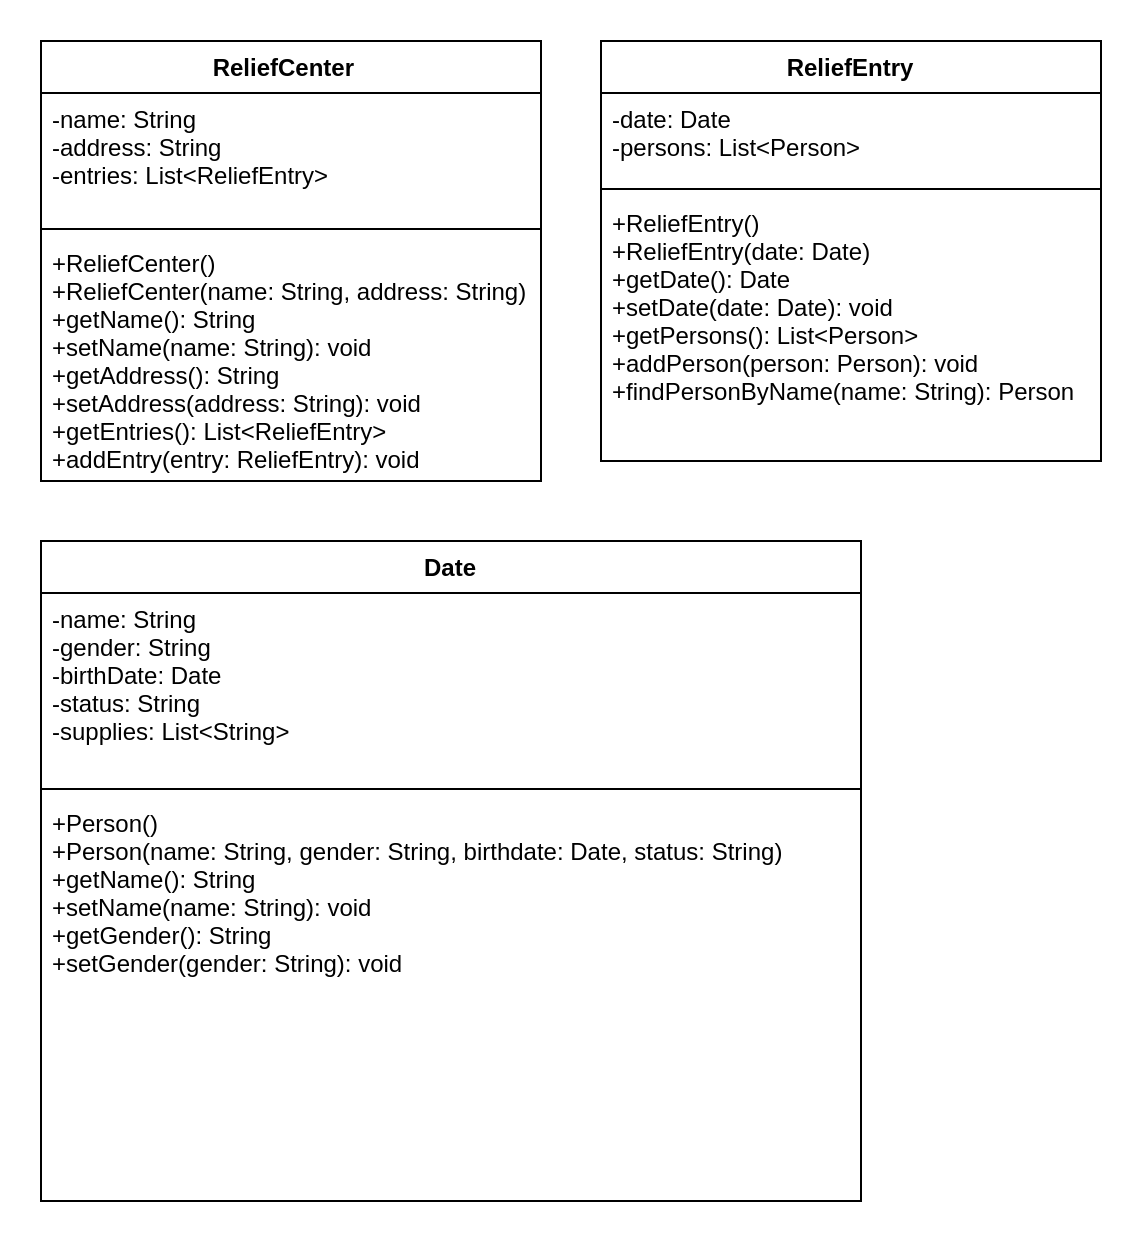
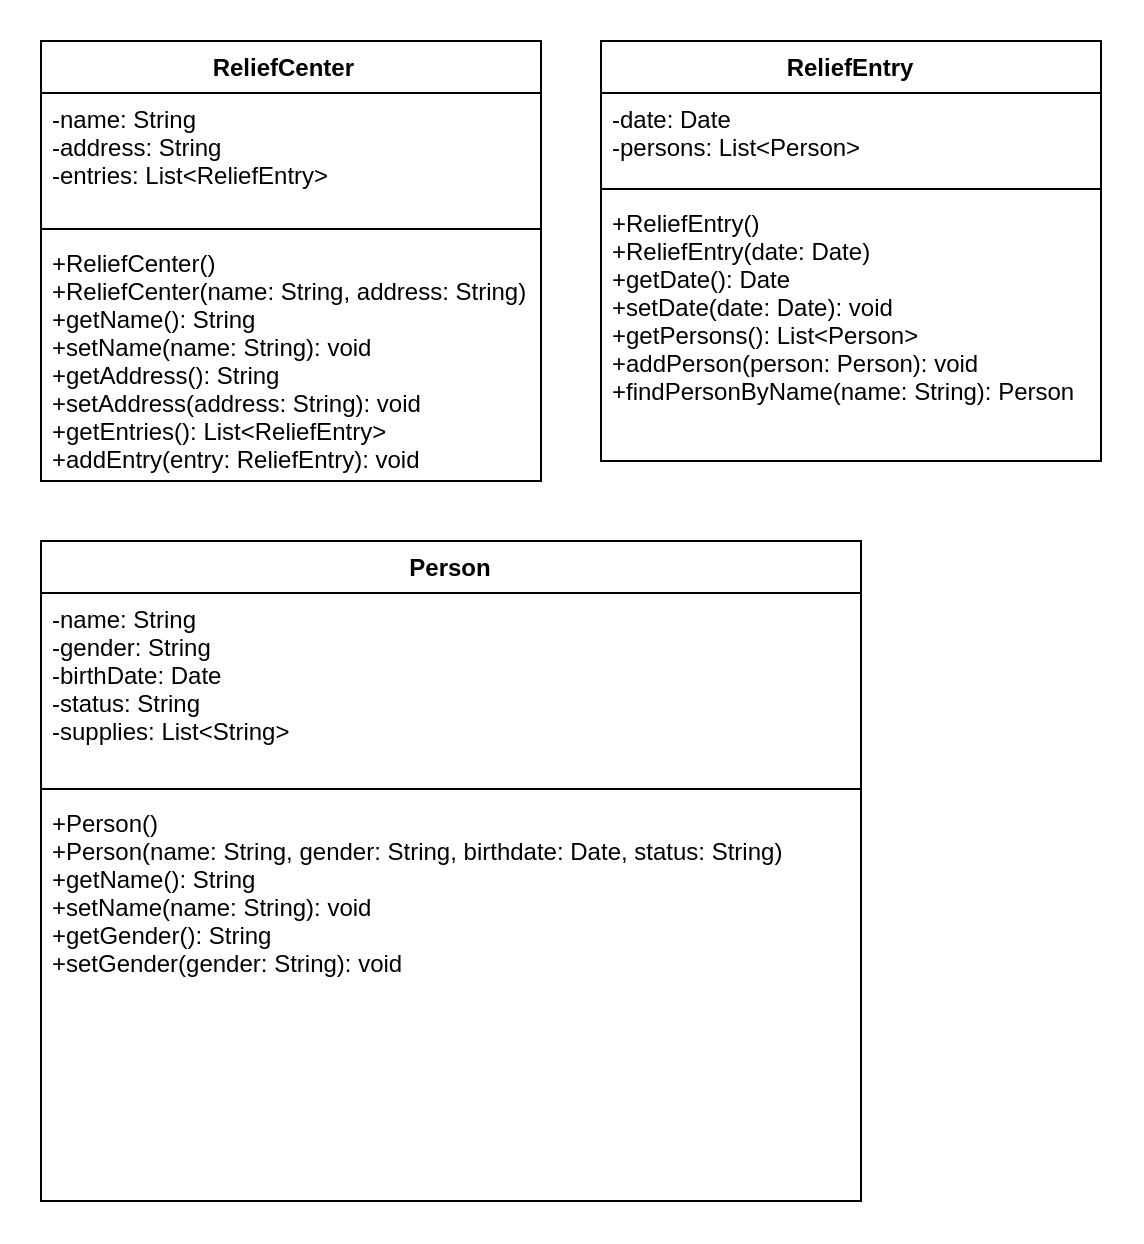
  <mxCell id="0" />
  <mxCell id="1" parent="0" />
  <mxCell id="2" value="ReliefCenter  " style="swimlane;fontStyle=1;align=center;verticalAlign=top;childLayout=stackLayout;horizontal=1;startSize=26;horizontalStack=0;resizeParent=1;resizeParentMax=0;resizeLast=0;collapsible=1;marginBottom=0;" vertex="1" parent="1"><mxGeometry x="20" y="20" width="250" height="220" as="geometry" /></mxCell>
  <mxCell id="3" value="-name: String&#10;-address: String&#10;-entries: List&lt;ReliefEntry&gt;" style="text;strokeColor=none;fillColor=none;align=left;verticalAlign=top;spacingLeft=4;spacingRight=4;overflow=hidden;rotatable=0;points=[[0,0.5],[1,0.5]];portConstraint=eastwest;" vertex="1" parent="2"><mxGeometry y="26" width="250" height="64" as="geometry" /></mxCell>
  <mxCell id="4" value="" style="line;strokeWidth=1;fillColor=none;align=left;verticalAlign=middle;spacingTop=-1;spacingLeft=3;spacingRight=3;rotatable=0;labelPosition=right;points=[];portConstraint=eastwest;strokeColor=inherit;" vertex="1" parent="2"><mxGeometry y="90" width="250" height="8" as="geometry" /></mxCell>
  <mxCell id="5" value="+ReliefCenter()&#10;+ReliefCenter(name: String, address: String)&#10;+getName(): String&#10;+setName(name: String): void&#10;+getAddress(): String&#10;+setAddress(address: String): void&#10;+getEntries(): List&lt;ReliefEntry&gt;&#10;+addEntry(entry: ReliefEntry): void" style="text;strokeColor=none;fillColor=none;align=left;verticalAlign=top;spacingLeft=4;spacingRight=4;overflow=hidden;rotatable=0;points=[[0,0.5],[1,0.5]];portConstraint=eastwest;" vertex="1" parent="2"><mxGeometry y="98" width="250" height="122" as="geometry" /></mxCell>
  <mxCell id="6" value="ReliefEntry" style="swimlane;fontStyle=1;align=center;verticalAlign=top;childLayout=stackLayout;horizontal=1;startSize=26;horizontalStack=0;resizeParent=1;resizeParentMax=0;resizeLast=0;collapsible=1;marginBottom=0;" vertex="1" parent="1"><mxGeometry x="300" y="20" width="250" height="210" as="geometry" /></mxCell>
  <mxCell id="7" value="-date: Date&#10;-persons: List&lt;Person&gt;" style="text;strokeColor=none;fillColor=none;align=left;verticalAlign=top;spacingLeft=4;spacingRight=4;overflow=hidden;rotatable=0;points=[[0,0.5],[1,0.5]];portConstraint=eastwest;" vertex="1" parent="6"><mxGeometry y="26" width="250" height="44" as="geometry" /></mxCell>
  <mxCell id="8" value="" style="line;strokeWidth=1;fillColor=none;align=left;verticalAlign=middle;spacingTop=-1;spacingLeft=3;spacingRight=3;rotatable=0;labelPosition=right;points=[];portConstraint=eastwest;strokeColor=inherit;" vertex="1" parent="6"><mxGeometry y="70" width="250" height="8" as="geometry" /></mxCell>
  <mxCell id="9" value="+ReliefEntry()&#10;+ReliefEntry(date: Date)&#10;+getDate(): Date&#10;+setDate(date: Date): void&#10;+getPersons(): List&lt;Person&gt;&#10;+addPerson(person: Person): void&#10;+findPersonByName(name: String): Person" style="text;strokeColor=none;fillColor=none;align=left;verticalAlign=top;spacingLeft=4;spacingRight=4;overflow=hidden;rotatable=0;points=[[0,0.5],[1,0.5]];portConstraint=eastwest;" vertex="1" parent="6"><mxGeometry y="78" width="250" height="132" as="geometry" /></mxCell>
- <mxCell id="10" value="Date" style="swimlane;fontStyle=1;align=center;verticalAlign=top;childLayout=stackLayout;horizontal=1;startSize=26;horizontalStack=0;resizeParent=1;resizeParentMax=0;resizeLast=0;collapsible=1;marginBottom=0;" vertex="1" parent="1"><mxGeometry x="20" y="270" width="410" height="330" as="geometry" /></mxCell>
+ <mxCell id="10" value="Person" style="swimlane;fontStyle=1;align=center;verticalAlign=top;childLayout=stackLayout;horizontal=1;startSize=26;horizontalStack=0;resizeParent=1;resizeParentMax=0;resizeLast=0;collapsible=1;marginBottom=0;" vertex="1" parent="1"><mxGeometry x="20" y="270" width="410" height="330" as="geometry" /></mxCell>
  <mxCell id="11" value="-name: String&#10;-gender: String&#10;-birthDate: Date&#10;-status: String&#10;-supplies: List&lt;String&gt;" style="text;strokeColor=none;fillColor=none;align=left;verticalAlign=top;spacingLeft=4;spacingRight=4;overflow=hidden;rotatable=0;points=[[0,0.5],[1,0.5]];portConstraint=eastwest;" vertex="1" parent="10"><mxGeometry y="26" width="410" height="94" as="geometry" /></mxCell>
  <mxCell id="12" value="" style="line;strokeWidth=1;fillColor=none;align=left;verticalAlign=middle;spacingTop=-1;spacingLeft=3;spacingRight=3;rotatable=0;labelPosition=right;points=[];portConstraint=eastwest;strokeColor=inherit;" vertex="1" parent="10"><mxGeometry y="120" width="410" height="8" as="geometry" /></mxCell>
  <mxCell id="13" value="+Person()&#10;+Person(name: String, gender: String, birthdate: Date, status: String)&#10;+getName(): String&#10;+setName(name: String): void&#10;+getGender(): String&#10;+setGender(gender: String): void" style="text;strokeColor=none;fillColor=none;align=left;verticalAlign=top;spacingLeft=4;spacingRight=4;overflow=hidden;rotatable=0;points=[[0,0.5],[1,0.5]];portConstraint=eastwest;" vertex="1" parent="10"><mxGeometry y="128" width="410" height="202" as="geometry" /></mxCell>
